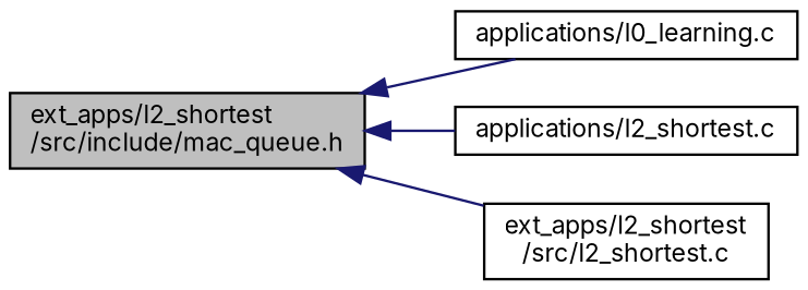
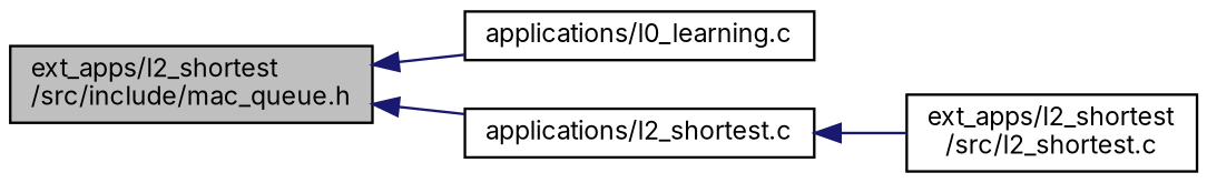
  digraph {
    fontname=Inter
    rankdir=LR
    node [color=black fillcolor=white fontname=Inter fontsize=10 shape=record style=filled]
    edge [color=midnightblue dir=back fontname=Inter fontsize=10 labelfontname=Helvetica labelfontsize=10 style=solid]
    n1 [fillcolor=grey75 fontcolor=black height=0.2 label="ext_apps/l2_shortest\l/src/include/mac_queue.h" width=0.4]
    n2 [height=0.2 label="applications/l0_learning.c" width=0.4]
    n3 [height=0.2 label="applications/l2_shortest.c" width=0.4]
    n4 [height=0.2 label="ext_apps/l2_shortest\l/src/l2_shortest.c" width=0.4]
    n1 -> n2
    n1 -> n3
-   n1 -> n4
+   n3 -> n4
  }
